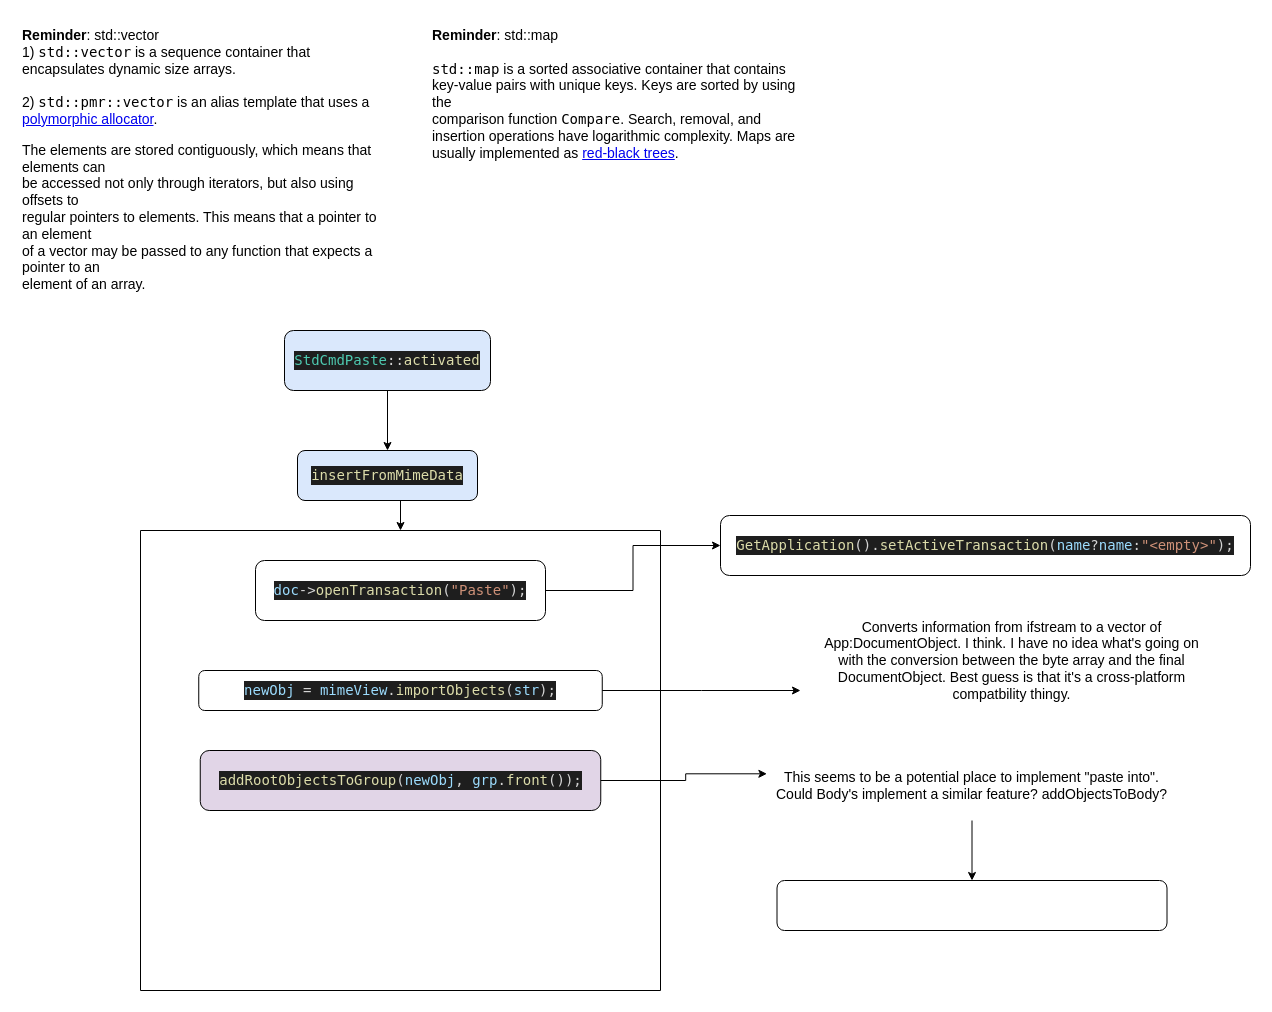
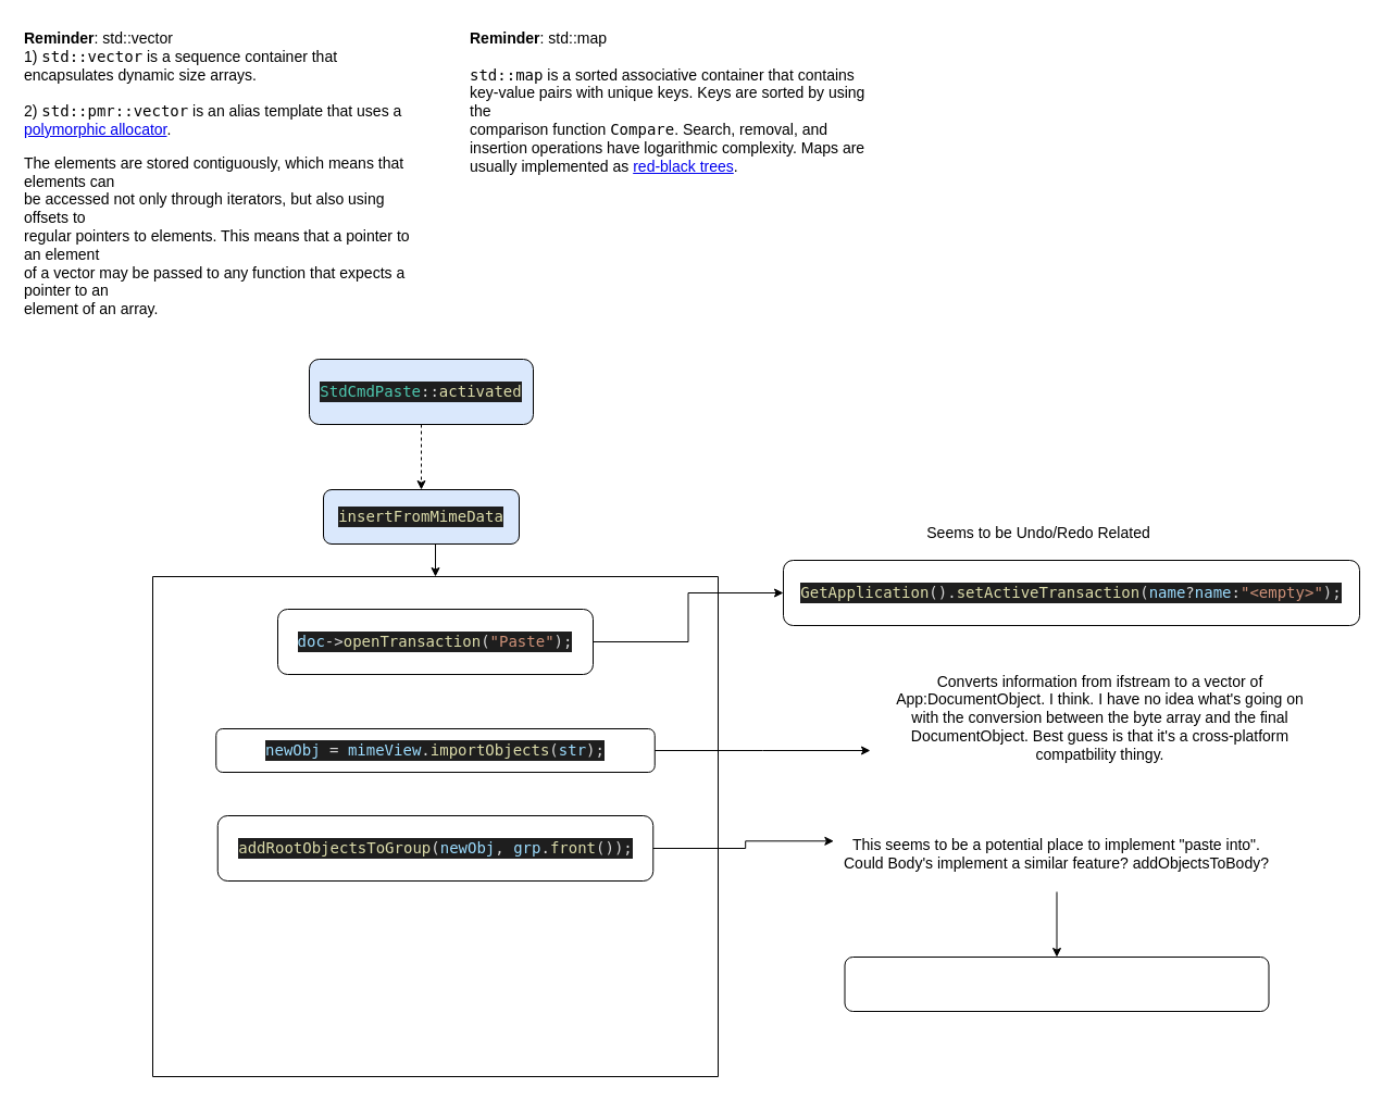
  <mxCell id="0" />
  <mxCell id="1" parent="0" />
- <mxCell id="2" style="edgeStyle=orthogonalEdgeStyle;rounded=0;orthogonalLoop=1;jettySize=auto;html=1;exitX=0.5;exitY=1;exitDx=0;exitDy=0;entryX=0.5;entryY=0;entryDx=0;entryDy=0;" parent="1" source="3" target="5" edge="1"><mxGeometry relative="1" as="geometry" /></mxCell>
+ <mxCell id="2" style="edgeStyle=orthogonalEdgeStyle;rounded=0;orthogonalLoop=1;jettySize=auto;html=1;exitX=0.5;exitY=1;exitDx=0;exitDy=0;entryX=0.5;entryY=0;entryDx=0;entryDy=0;dashed=1;" parent="1" source="3" target="5" edge="1"><mxGeometry relative="1" as="geometry" /></mxCell>
  <mxCell id="3" value="&lt;div style=&quot;color: rgb(212, 212, 212); background-color: rgb(30, 30, 30); font-family: &amp;quot;Droid Sans Mono&amp;quot;, &amp;quot;monospace&amp;quot;, monospace; font-weight: normal; font-size: 14px; line-height: 19px;&quot;&gt;&lt;div&gt;&lt;div style=&quot;color: rgb(212, 212, 212); background-color: rgb(30, 30, 30); font-family: &amp;quot;Droid Sans Mono&amp;quot;, &amp;quot;monospace&amp;quot;, monospace; font-weight: normal; font-size: 14px; line-height: 19px;&quot;&gt;&lt;div&gt;&lt;span style=&quot;color: #4ec9b0;&quot;&gt;StdCmdPaste&lt;/span&gt;&lt;span style=&quot;color: #d4d4d4;&quot;&gt;::&lt;/span&gt;&lt;span style=&quot;color: #dcdcaa;&quot;&gt;activated&lt;/span&gt;&lt;/div&gt;&lt;/div&gt;&lt;/div&gt;&lt;/div&gt;" style="rounded=1;whiteSpace=wrap;html=1;fillColor=#dae8fc;" parent="1" vertex="1"><mxGeometry x="284" y="330" width="206" height="60" as="geometry" /></mxCell>
  <mxCell id="4" style="edgeStyle=orthogonalEdgeStyle;rounded=0;orthogonalLoop=1;jettySize=auto;html=1;exitX=0.5;exitY=1;exitDx=0;exitDy=0;entryX=0.5;entryY=0;entryDx=0;entryDy=0;" parent="1" source="5" target="6" edge="1"><mxGeometry relative="1" as="geometry" /></mxCell>
  <mxCell id="5" value="&lt;div style=&quot;color: rgb(212, 212, 212); background-color: rgb(30, 30, 30); font-family: &amp;quot;Droid Sans Mono&amp;quot;, &amp;quot;monospace&amp;quot;, monospace; font-weight: normal; font-size: 14px; line-height: 19px;&quot;&gt;&lt;div&gt;&lt;span style=&quot;color: #dcdcaa;&quot;&gt;insertFromMimeData&lt;/span&gt;&lt;/div&gt;&lt;/div&gt;" style="rounded=1;whiteSpace=wrap;html=1;fillColor=#dae8fc;" parent="1" vertex="1"><mxGeometry x="297" y="450" width="180" height="50" as="geometry" /></mxCell>
  <mxCell id="6" value="" style="swimlane;startSize=0;" parent="1" vertex="1"><mxGeometry x="140" y="530" width="520" height="460" as="geometry" /></mxCell>
  <mxCell id="7" value="&lt;div style=&quot;color: rgb(212, 212, 212); background-color: rgb(30, 30, 30); font-family: &amp;quot;Droid Sans Mono&amp;quot;, &amp;quot;monospace&amp;quot;, monospace; font-weight: normal; font-size: 14px; line-height: 19px;&quot;&gt;&lt;div&gt;&lt;span style=&quot;color: #9cdcfe;&quot;&gt;doc&lt;/span&gt;&lt;span style=&quot;color: #d4d4d4;&quot;&gt;-&amp;gt;&lt;/span&gt;&lt;span style=&quot;color: #dcdcaa;&quot;&gt;openTransaction&lt;/span&gt;&lt;span style=&quot;color: #d4d4d4;&quot;&gt;(&lt;/span&gt;&lt;span style=&quot;color: #ce9178;&quot;&gt;&quot;Paste&quot;&lt;/span&gt;&lt;span style=&quot;color: #d4d4d4;&quot;&gt;);&lt;/span&gt;&lt;/div&gt;&lt;/div&gt;" style="rounded=1;whiteSpace=wrap;html=1;" parent="6" vertex="1"><mxGeometry x="115" y="30" width="290" height="60" as="geometry" /></mxCell>
- <mxCell id="8" value="&lt;div style=&quot;color: rgb(212, 212, 212); background-color: rgb(30, 30, 30); font-family: &amp;quot;Droid Sans Mono&amp;quot;, &amp;quot;monospace&amp;quot;, monospace; font-weight: normal; font-size: 14px; line-height: 19px;&quot;&gt;&lt;div&gt;&lt;span style=&quot;color: #dcdcaa;&quot;&gt;addRootObjectsToGroup&lt;/span&gt;&lt;span style=&quot;color: #d4d4d4;&quot;&gt;(&lt;/span&gt;&lt;span style=&quot;color: #9cdcfe;&quot;&gt;newObj&lt;/span&gt;&lt;span style=&quot;color: #d4d4d4;&quot;&gt;, &lt;/span&gt;&lt;span style=&quot;color: #9cdcfe;&quot;&gt;grp&lt;/span&gt;&lt;span style=&quot;color: #d4d4d4;&quot;&gt;.&lt;/span&gt;&lt;span style=&quot;color: #dcdcaa;&quot;&gt;front&lt;/span&gt;&lt;span style=&quot;color: #d4d4d4;&quot;&gt;());&lt;/span&gt;&lt;/div&gt;&lt;/div&gt;" style="rounded=1;whiteSpace=wrap;html=1;fontSize=14;fillColor=#e1d5e7;" parent="6" vertex="1"><mxGeometry x="59.75" y="220" width="400.5" height="60" as="geometry" /></mxCell>
+ <mxCell id="8" value="&lt;div style=&quot;color: rgb(212, 212, 212); background-color: rgb(30, 30, 30); font-family: &amp;quot;Droid Sans Mono&amp;quot;, &amp;quot;monospace&amp;quot;, monospace; font-weight: normal; font-size: 14px; line-height: 19px;&quot;&gt;&lt;div&gt;&lt;span style=&quot;color: #dcdcaa;&quot;&gt;addRootObjectsToGroup&lt;/span&gt;&lt;span style=&quot;color: #d4d4d4;&quot;&gt;(&lt;/span&gt;&lt;span style=&quot;color: #9cdcfe;&quot;&gt;newObj&lt;/span&gt;&lt;span style=&quot;color: #d4d4d4;&quot;&gt;, &lt;/span&gt;&lt;span style=&quot;color: #9cdcfe;&quot;&gt;grp&lt;/span&gt;&lt;span style=&quot;color: #d4d4d4;&quot;&gt;.&lt;/span&gt;&lt;span style=&quot;color: #dcdcaa;&quot;&gt;front&lt;/span&gt;&lt;span style=&quot;color: #d4d4d4;&quot;&gt;());&lt;/span&gt;&lt;/div&gt;&lt;/div&gt;" style="rounded=1;whiteSpace=wrap;html=1;fontSize=14;" parent="6" vertex="1"><mxGeometry x="59.75" y="220" width="400.5" height="60" as="geometry" /></mxCell>
  <mxCell id="9" value="&lt;div style=&quot;color: rgb(212, 212, 212); background-color: rgb(30, 30, 30); font-family: &amp;quot;Droid Sans Mono&amp;quot;, &amp;quot;monospace&amp;quot;, monospace; font-weight: normal; font-size: 14px; line-height: 19px;&quot;&gt;&lt;div&gt;&lt;span style=&quot;color: #9cdcfe;&quot;&gt;newObj&lt;/span&gt;&lt;span style=&quot;color: #d4d4d4;&quot;&gt; = &lt;/span&gt;&lt;span style=&quot;color: #9cdcfe;&quot;&gt;mimeView&lt;/span&gt;&lt;span style=&quot;color: #d4d4d4;&quot;&gt;.&lt;/span&gt;&lt;span style=&quot;color: #dcdcaa;&quot;&gt;importObjects&lt;/span&gt;&lt;span style=&quot;color: #d4d4d4;&quot;&gt;(&lt;/span&gt;&lt;span style=&quot;color: #9cdcfe;&quot;&gt;str&lt;/span&gt;&lt;span style=&quot;color: #d4d4d4;&quot;&gt;);&lt;/span&gt;&lt;/div&gt;&lt;/div&gt;" style="rounded=1;whiteSpace=wrap;html=1;fontSize=14;" parent="6" vertex="1"><mxGeometry x="58.25" y="140" width="403.5" height="40" as="geometry" /></mxCell>
  <mxCell id="10" value="&lt;div style=&quot;color: rgb(212, 212, 212); background-color: rgb(30, 30, 30); font-family: &amp;quot;Droid Sans Mono&amp;quot;, &amp;quot;monospace&amp;quot;, monospace; font-weight: normal; font-size: 14px; line-height: 19px;&quot;&gt;&lt;div&gt;&lt;span style=&quot;color: #dcdcaa;&quot;&gt;GetApplication&lt;/span&gt;&lt;span style=&quot;color: #d4d4d4;&quot;&gt;().&lt;/span&gt;&lt;span style=&quot;color: #dcdcaa;&quot;&gt;setActiveTransaction&lt;/span&gt;&lt;span style=&quot;color: #d4d4d4;&quot;&gt;(&lt;/span&gt;&lt;span style=&quot;color: #9cdcfe;&quot;&gt;name&lt;/span&gt;&lt;span style=&quot;color: #d4d4d4;&quot;&gt;?&lt;/span&gt;&lt;span style=&quot;color: #9cdcfe;&quot;&gt;name&lt;/span&gt;&lt;span style=&quot;color: #d4d4d4;&quot;&gt;:&lt;/span&gt;&lt;span style=&quot;color: #ce9178;&quot;&gt;&quot;&amp;lt;empty&amp;gt;&quot;&lt;/span&gt;&lt;span style=&quot;color: #d4d4d4;&quot;&gt;);&lt;/span&gt;&lt;/div&gt;&lt;/div&gt;" style="rounded=1;whiteSpace=wrap;html=1;" parent="1" vertex="1"><mxGeometry x="720" y="515" width="530" height="60" as="geometry" /></mxCell>
  <mxCell id="11" style="edgeStyle=orthogonalEdgeStyle;rounded=0;orthogonalLoop=1;jettySize=auto;html=1;exitX=1;exitY=0.5;exitDx=0;exitDy=0;entryX=0;entryY=0.5;entryDx=0;entryDy=0;" parent="1" source="7" target="10" edge="1"><mxGeometry relative="1" as="geometry" /></mxCell>
+ <mxCell id="12" value="Seems to be Undo/Redo Related" style="text;html=1;strokeColor=none;fillColor=none;align=center;verticalAlign=middle;whiteSpace=wrap;rounded=0;fontSize=14;" parent="1" vertex="1"><mxGeometry x="770" y="470" width="370" height="40" as="geometry" /></mxCell>
  <mxCell id="13" style="edgeStyle=orthogonalEdgeStyle;rounded=0;orthogonalLoop=1;jettySize=auto;html=1;exitX=1;exitY=0.5;exitDx=0;exitDy=0;fontSize=14;" parent="1" source="9" edge="1"><mxGeometry relative="1" as="geometry"><mxPoint x="800" y="690" as="targetPoint" /></mxGeometry></mxCell>
  <mxCell id="14" value="Converts information from ifstream to a vector of App:DocumentObject. I think. I have no idea what's going on with the conversion between the byte array and the final DocumentObject. Best guess is that it's a cross-platform compatbility thingy." style="text;html=1;strokeColor=none;fillColor=none;align=center;verticalAlign=middle;whiteSpace=wrap;rounded=0;fontSize=14;" parent="1" vertex="1"><mxGeometry x="810" y="600" width="403" height="120" as="geometry" /></mxCell>
  <mxCell id="15" style="edgeStyle=orthogonalEdgeStyle;rounded=0;orthogonalLoop=1;jettySize=auto;html=1;exitX=0.5;exitY=1;exitDx=0;exitDy=0;entryX=0.5;entryY=0;entryDx=0;entryDy=0;fontSize=14;" parent="1" source="16" target="18" edge="1"><mxGeometry relative="1" as="geometry" /></mxCell>
  <mxCell id="16" value="This seems to be a potential place to implement &quot;paste into&quot;. Could Body's implement a similar feature? addObjectsToBody? " style="text;html=1;strokeColor=none;fillColor=none;align=center;verticalAlign=middle;whiteSpace=wrap;rounded=0;fontSize=14;" parent="1" vertex="1"><mxGeometry x="770" y="750" width="403" height="70" as="geometry" /></mxCell>
  <mxCell id="17" style="edgeStyle=orthogonalEdgeStyle;rounded=0;orthogonalLoop=1;jettySize=auto;html=1;exitX=1;exitY=0.5;exitDx=0;exitDy=0;entryX=-0.009;entryY=0.333;entryDx=0;entryDy=0;entryPerimeter=0;fontSize=14;" parent="1" source="8" target="16" edge="1"><mxGeometry relative="1" as="geometry" /></mxCell>
  <mxCell id="18" value="" style="rounded=1;whiteSpace=wrap;html=1;fontSize=14;" parent="1" vertex="1"><mxGeometry x="776.5" y="880" width="390" height="50" as="geometry" /></mxCell>
  <mxCell id="19" value="&lt;div&gt;&lt;b&gt;Reminder&lt;/b&gt;: std::vector&lt;/div&gt;&lt;div&gt;&lt;div class=&quot;t-li1&quot;&gt;&lt;span class=&quot;t-li&quot;&gt;1)&lt;/span&gt; &lt;code&gt;std::vector&lt;/code&gt; is a sequence container that encapsulates dynamic size arrays.&lt;/div&gt;&lt;br&gt;&lt;div class=&quot;t-li1&quot;&gt;&lt;span class=&quot;t-li&quot;&gt;2)&lt;/span&gt; &lt;code&gt;std::pmr::vector&lt;/code&gt; is an alias template that uses a &lt;a title=&quot;cpp/memory/polymorphic allocator&quot; href=&quot;https://en.cppreference.com/w/cpp/memory/polymorphic_allocator&quot;&gt;polymorphic allocator&lt;/a&gt;.&lt;/div&gt;&lt;p&gt;The elements are stored contiguously, which means that elements can &lt;br&gt;be accessed not only through iterators, but also using offsets to &lt;br&gt;regular pointers to elements. This means that  a pointer to an element &lt;br&gt;of a vector may be passed to any function that expects a pointer to an &lt;br&gt;element of an array.&lt;br&gt;&lt;/p&gt;&lt;/div&gt;" style="text;html=1;strokeColor=none;fillColor=none;align=left;verticalAlign=top;whiteSpace=wrap;rounded=0;fontSize=14;labelPosition=center;verticalLabelPosition=middle;" parent="1" vertex="1"><mxGeometry x="20" y="20" width="366" height="300" as="geometry" /></mxCell>
  <mxCell id="20" value="&lt;div&gt;&lt;b&gt;Reminder&lt;/b&gt;: std::map&lt;br&gt;&lt;/div&gt;&lt;div&gt;&lt;br&gt;&lt;/div&gt;&lt;div&gt;&lt;code&gt;std::map&lt;/code&gt; is a sorted associative container that contains &lt;br&gt;key-value pairs with unique keys. Keys are sorted by using the &lt;br&gt;comparison function &lt;code&gt;Compare&lt;/code&gt;.  Search, removal, and insertion operations have logarithmic complexity. Maps are usually implemented as &lt;a title=&quot;enwiki:Red–black tree&quot; class=&quot;extiw&quot; href=&quot;https://en.wikipedia.org/wiki/Red%E2%80%93black_tree&quot;&gt;red-black trees&lt;/a&gt;.&lt;br&gt;&lt;/div&gt;" style="text;html=1;strokeColor=none;fillColor=none;align=left;verticalAlign=top;whiteSpace=wrap;rounded=0;fontSize=14;labelPosition=center;verticalLabelPosition=middle;" parent="1" vertex="1"><mxGeometry x="430" y="20" width="366" height="90" as="geometry" /></mxCell>
